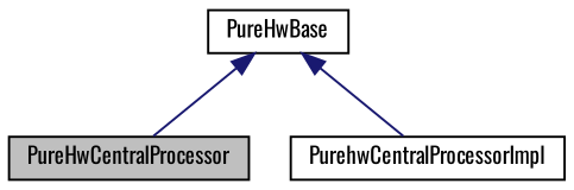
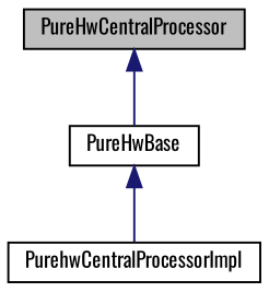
  digraph {
    fontname=Oswald
    node [color=black fillcolor=white fontname=Oswald fontsize=10 shape=record style=filled]
    edge [color=midnightblue dir=back fontname=Oswald fontsize=10 labelfontname=Helvetica labelfontsize=10 style=solid]
    n1 [fillcolor=grey75 fontcolor=black height=0.2 label=PureHwCentralProcessor width=0.4]
    n2 [height=0.2 label=PurehwCentralProcessorImpl width=0.4]
    n3 [height=0.2 label=PureHwBase width=0.4]
-   n3 -> n1
+   n1 -> n3
    n3 -> n2
  }
